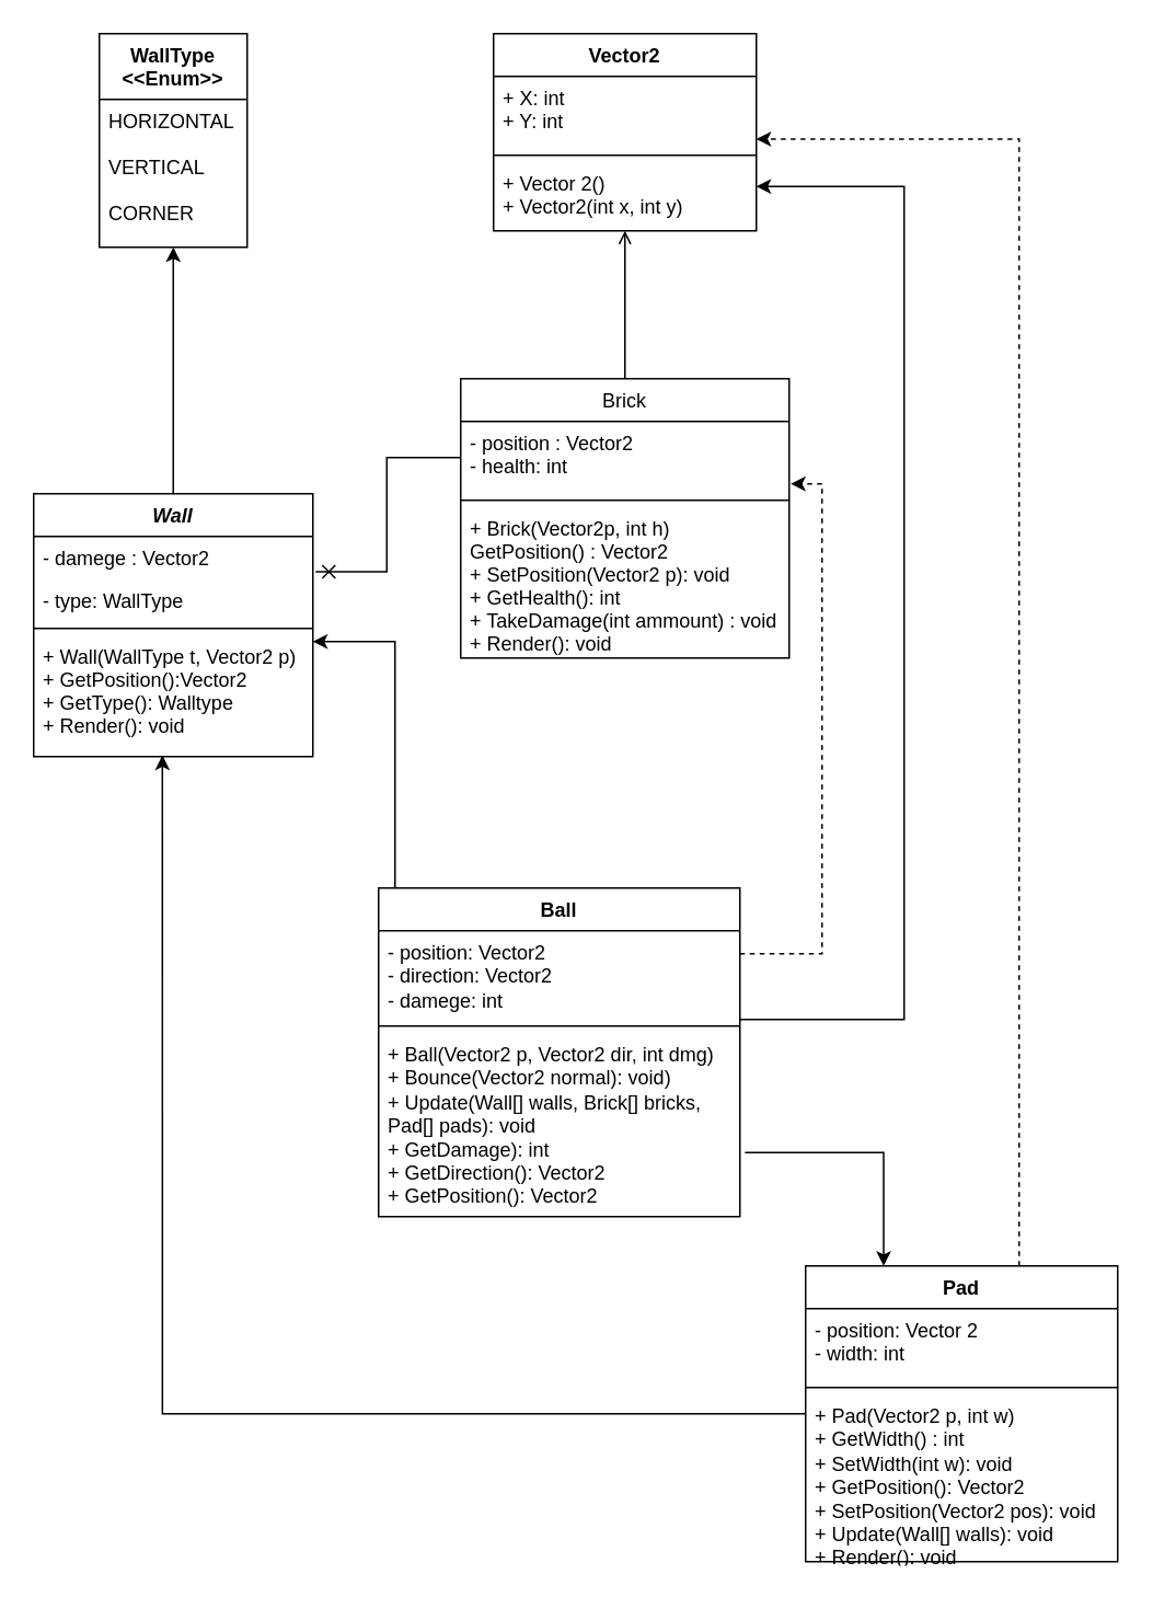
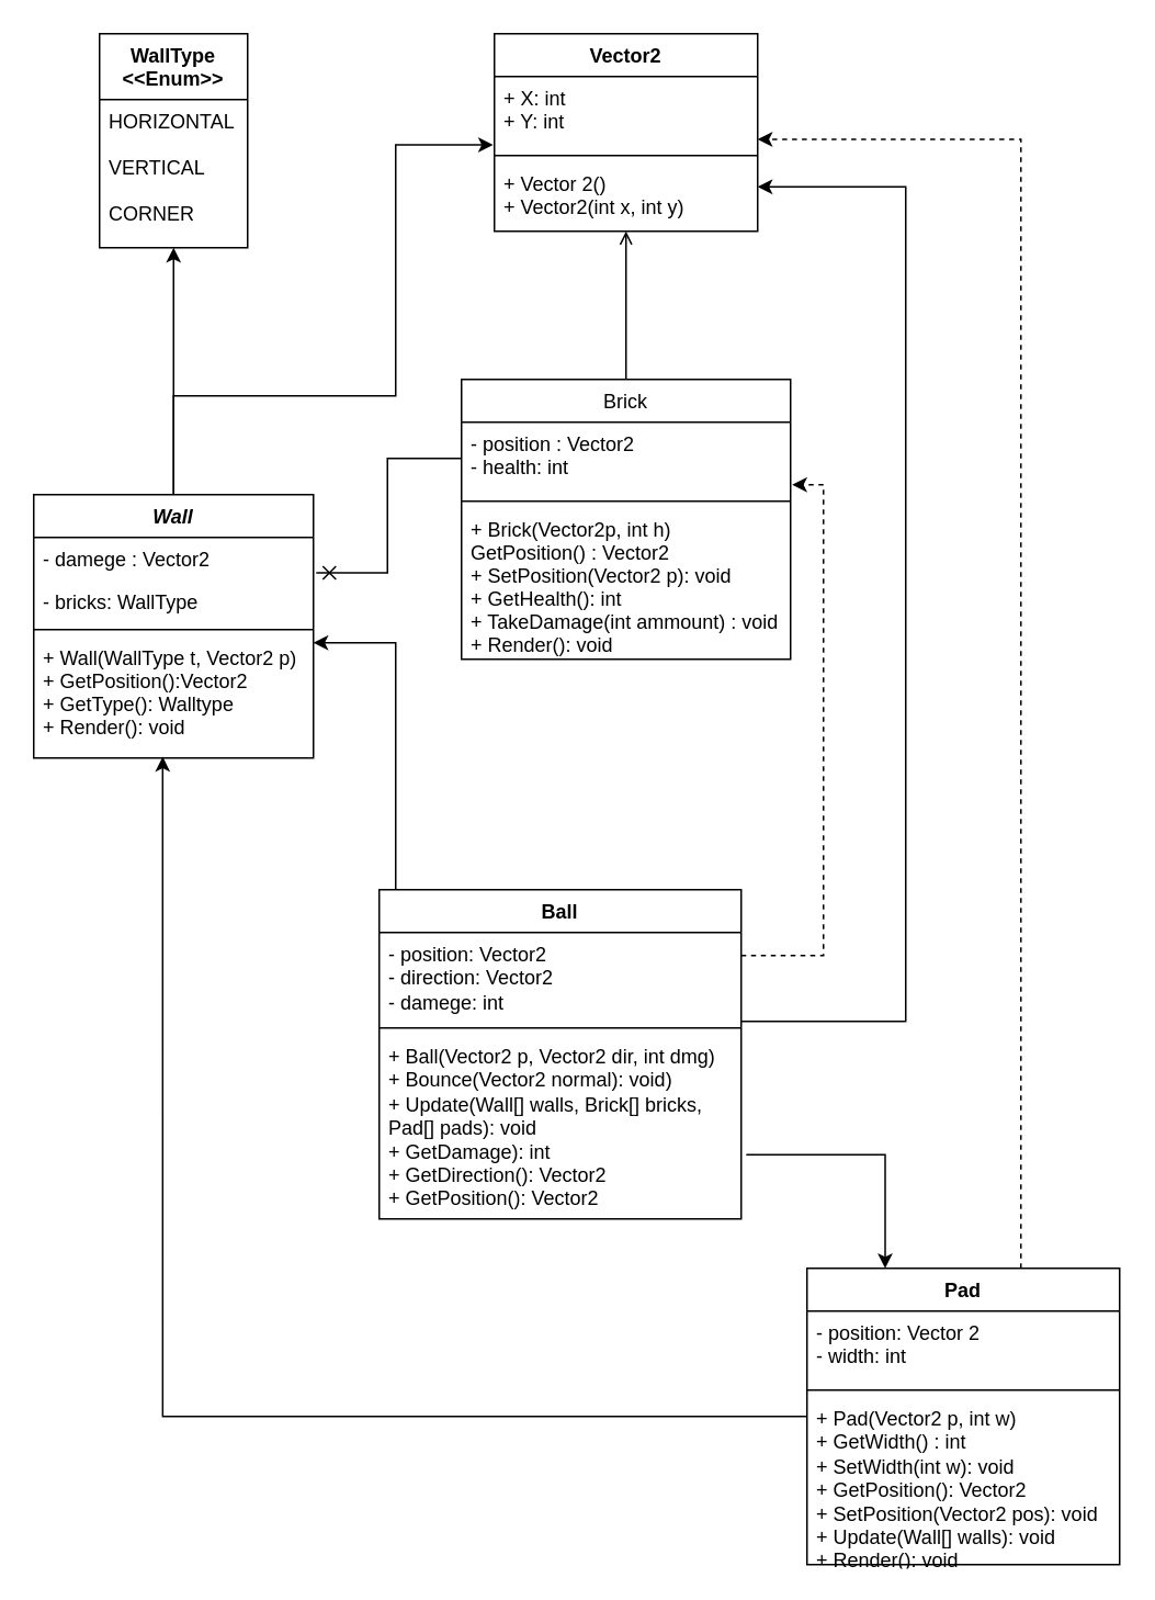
  <mxCell id="0" />
  <mxCell id="1" parent="0" />
  <mxCell id="2" style="edgeStyle=orthogonalEdgeStyle;rounded=0;orthogonalLoop=1;jettySize=auto;html=1;entryX=0.5;entryY=1;entryDx=0;entryDy=0;" edge="1" parent="1" source="4" target="13"><mxGeometry relative="1" as="geometry" /></mxCell>
+ <mxCell id="3" style="edgeStyle=orthogonalEdgeStyle;rounded=0;orthogonalLoop=1;jettySize=auto;html=1;entryX=-0.005;entryY=0.943;entryDx=0;entryDy=0;exitX=0.5;exitY=0;exitDx=0;exitDy=0;entryPerimeter=0;" edge="1" parent="1" source="4" target="10"><mxGeometry relative="1" as="geometry"><Array as="points"><mxPoint x="105" y="240" /><mxPoint x="240" y="240" /><mxPoint x="240" y="88" /></Array></mxGeometry></mxCell>
  <mxCell id="4" value="Wall" style="swimlane;fontStyle=3;align=center;verticalAlign=top;childLayout=stackLayout;horizontal=1;startSize=26;horizontalStack=0;resizeParent=1;resizeLast=0;collapsible=1;marginBottom=0;rounded=0;shadow=0;strokeWidth=1;" parent="1" vertex="1"><mxGeometry x="20" y="300" width="170" height="160" as="geometry"><mxRectangle x="230" y="140" width="160" height="26" as="alternateBounds" /></mxGeometry></mxCell>
  <mxCell id="5" value="- damege : Vector2" style="text;align=left;verticalAlign=top;spacingLeft=4;spacingRight=4;overflow=hidden;rotatable=0;points=[[0,0.5],[1,0.5]];portConstraint=eastwest;" parent="4" vertex="1"><mxGeometry y="26" width="170" height="26" as="geometry" /></mxCell>
- <mxCell id="6" value="- type: WallType" style="text;align=left;verticalAlign=top;spacingLeft=4;spacingRight=4;overflow=hidden;rotatable=0;points=[[0,0.5],[1,0.5]];portConstraint=eastwest;rounded=0;shadow=0;html=0;" parent="4" vertex="1"><mxGeometry y="52" width="170" height="26" as="geometry" /></mxCell>
+ <mxCell id="6" value="- bricks: WallType" style="text;align=left;verticalAlign=top;spacingLeft=4;spacingRight=4;overflow=hidden;rotatable=0;points=[[0,0.5],[1,0.5]];portConstraint=eastwest;rounded=0;shadow=0;html=0;" parent="4" vertex="1"><mxGeometry y="52" width="170" height="26" as="geometry" /></mxCell>
  <mxCell id="7" value="" style="line;html=1;strokeWidth=1;align=left;verticalAlign=middle;spacingTop=-1;spacingLeft=3;spacingRight=3;rotatable=0;labelPosition=right;points=[];portConstraint=eastwest;" parent="4" vertex="1"><mxGeometry y="78" width="170" height="8" as="geometry" /></mxCell>
  <mxCell id="8" value="+ Wall(WallType t, Vector2 p)&#10;+ GetPosition():Vector2&#10;+ GetType(): Walltype&#10;+ Render(): void" style="text;align=left;verticalAlign=top;spacingLeft=4;spacingRight=4;overflow=hidden;rotatable=0;points=[[0,0.5],[1,0.5]];portConstraint=eastwest;" parent="4" vertex="1"><mxGeometry y="86" width="170" height="74" as="geometry" /></mxCell>
  <mxCell id="9" value="Vector2" style="swimlane;fontStyle=1;align=center;verticalAlign=top;childLayout=stackLayout;horizontal=1;startSize=26;horizontalStack=0;resizeParent=1;resizeLast=0;collapsible=1;marginBottom=0;rounded=0;shadow=0;strokeWidth=1;" parent="1" vertex="1"><mxGeometry x="300" y="20" width="160" height="120" as="geometry"><mxRectangle x="130" y="380" width="160" height="26" as="alternateBounds" /></mxGeometry></mxCell>
  <mxCell id="10" value="+ X: int&#10;+ Y: int" style="text;align=left;verticalAlign=top;spacingLeft=4;spacingRight=4;overflow=hidden;rotatable=0;points=[[0,0.5],[1,0.5]];portConstraint=eastwest;" parent="9" vertex="1"><mxGeometry y="26" width="160" height="44" as="geometry" /></mxCell>
  <mxCell id="11" value="" style="line;html=1;strokeWidth=1;align=left;verticalAlign=middle;spacingTop=-1;spacingLeft=3;spacingRight=3;rotatable=0;labelPosition=right;points=[];portConstraint=eastwest;" parent="9" vertex="1"><mxGeometry y="70" width="160" height="8" as="geometry" /></mxCell>
  <mxCell id="12" value="+ Vector 2()&#10;+ Vector2(int x, int y)" style="text;align=left;verticalAlign=top;spacingLeft=4;spacingRight=4;overflow=hidden;rotatable=0;points=[[0,0.5],[1,0.5]];portConstraint=eastwest;" vertex="1" parent="9"><mxGeometry y="78" width="160" height="42" as="geometry" /></mxCell>
  <mxCell id="13" value="WallType&#10;&lt;&lt;Enum&gt;&gt;" style="swimlane;fontStyle=1;align=center;verticalAlign=top;childLayout=stackLayout;horizontal=1;startSize=40;horizontalStack=0;resizeParent=1;resizeLast=0;collapsible=1;marginBottom=0;rounded=0;shadow=0;strokeWidth=1;" parent="1" vertex="1"><mxGeometry x="60" y="20" width="90" height="130" as="geometry"><mxRectangle x="340" y="380" width="170" height="26" as="alternateBounds" /></mxGeometry></mxCell>
  <mxCell id="14" value="HORIZONTAL&#10;&#10;VERTICAL&#10;&#10;CORNER" style="text;align=left;verticalAlign=top;spacingLeft=4;spacingRight=4;overflow=hidden;rotatable=0;points=[[0,0.5],[1,0.5]];portConstraint=eastwest;" parent="13" vertex="1"><mxGeometry y="40" width="90" height="90" as="geometry" /></mxCell>
  <mxCell id="15" style="edgeStyle=orthogonalEdgeStyle;rounded=0;orthogonalLoop=1;jettySize=auto;html=1;entryX=0.5;entryY=1;entryDx=0;entryDy=0;entryPerimeter=0;exitX=0.5;exitY=0;exitDx=0;exitDy=0;endArrow=open;" edge="1" parent="1" source="16" target="12"><mxGeometry relative="1" as="geometry"><mxPoint x="380" y="300" as="sourcePoint" /></mxGeometry></mxCell>
  <mxCell id="16" value="Brick" style="swimlane;fontStyle=0;align=center;verticalAlign=top;childLayout=stackLayout;horizontal=1;startSize=26;horizontalStack=0;resizeParent=1;resizeLast=0;collapsible=1;marginBottom=0;rounded=0;shadow=0;strokeWidth=1;" parent="1" vertex="1"><mxGeometry x="280" y="230" width="200" height="170" as="geometry"><mxRectangle x="550" y="140" width="160" height="26" as="alternateBounds" /></mxGeometry></mxCell>
  <mxCell id="17" value="- position : Vector2&#10;- health: int" style="text;align=left;verticalAlign=top;spacingLeft=4;spacingRight=4;overflow=hidden;rotatable=0;points=[[0,0.5],[1,0.5]];portConstraint=eastwest;" parent="16" vertex="1"><mxGeometry y="26" width="200" height="44" as="geometry" /></mxCell>
  <mxCell id="18" value="" style="line;html=1;strokeWidth=1;align=left;verticalAlign=middle;spacingTop=-1;spacingLeft=3;spacingRight=3;rotatable=0;labelPosition=right;points=[];portConstraint=eastwest;" parent="16" vertex="1"><mxGeometry y="70" width="200" height="8" as="geometry" /></mxCell>
  <mxCell id="19" value="+ Brick(Vector2p, int h)&#10;GetPosition() : Vector2&#10;+ SetPosition(Vector2 p): void&#10;+ GetHealth(): int&#10;+ TakeDamage(int ammount) : void&#10;+ Render(): void" style="text;align=left;verticalAlign=top;spacingLeft=4;spacingRight=4;overflow=hidden;rotatable=0;points=[[0,0.5],[1,0.5]];portConstraint=eastwest;" parent="16" vertex="1"><mxGeometry y="78" width="200" height="92" as="geometry" /></mxCell>
  <mxCell id="20" style="edgeStyle=orthogonalEdgeStyle;rounded=0;orthogonalLoop=1;jettySize=auto;html=1;entryX=1;entryY=0.867;entryDx=0;entryDy=0;entryPerimeter=0;dashed=1;" edge="1" parent="1" source="22" target="10"><mxGeometry relative="1" as="geometry"><mxPoint x="470" y="90" as="targetPoint" /><Array as="points"><mxPoint x="620" y="84" /></Array></mxGeometry></mxCell>
  <mxCell id="21" style="edgeStyle=orthogonalEdgeStyle;rounded=0;orthogonalLoop=1;jettySize=auto;html=1;entryX=0.461;entryY=0.989;entryDx=0;entryDy=0;entryPerimeter=0;" edge="1" parent="1" source="22" target="8"><mxGeometry relative="1" as="geometry"><mxPoint x="100" y="470" as="targetPoint" /><Array as="points"><mxPoint x="98" y="860" /></Array></mxGeometry></mxCell>
  <mxCell id="22" value="Pad" style="swimlane;fontStyle=1;align=center;verticalAlign=top;childLayout=stackLayout;horizontal=1;startSize=26;horizontalStack=0;resizeParent=1;resizeParentMax=0;resizeLast=0;collapsible=1;marginBottom=0;whiteSpace=wrap;html=1;" vertex="1" parent="1"><mxGeometry x="490" y="770" width="190" height="180" as="geometry" /></mxCell>
  <mxCell id="23" value="- position: Vector 2&lt;br&gt;- width: int" style="text;strokeColor=none;fillColor=none;align=left;verticalAlign=top;spacingLeft=4;spacingRight=4;overflow=hidden;rotatable=0;points=[[0,0.5],[1,0.5]];portConstraint=eastwest;whiteSpace=wrap;html=1;" vertex="1" parent="22"><mxGeometry y="26" width="190" height="44" as="geometry" /></mxCell>
  <mxCell id="24" value="" style="line;strokeWidth=1;fillColor=none;align=left;verticalAlign=middle;spacingTop=-1;spacingLeft=3;spacingRight=3;rotatable=0;labelPosition=right;points=[];portConstraint=eastwest;strokeColor=inherit;" vertex="1" parent="22"><mxGeometry y="70" width="190" height="8" as="geometry" /></mxCell>
  <mxCell id="25" value="+ Pad(Vector2 p, int w)&lt;br&gt;+ GetWidth() : int&lt;br&gt;+ SetWidth(int w): void&lt;br&gt;+ GetPosition(): Vector2&lt;br&gt;+ SetPosition(Vector2 pos): void&lt;br&gt;+ Update(Wall[] walls): void&lt;br&gt;+ Render(): void" style="text;strokeColor=none;fillColor=none;align=left;verticalAlign=top;spacingLeft=4;spacingRight=4;overflow=hidden;rotatable=0;points=[[0,0.5],[1,0.5]];portConstraint=eastwest;whiteSpace=wrap;html=1;" vertex="1" parent="22"><mxGeometry y="78" width="190" height="102" as="geometry" /></mxCell>
  <mxCell id="26" style="edgeStyle=orthogonalEdgeStyle;rounded=0;orthogonalLoop=1;jettySize=auto;html=1;entryX=1.01;entryY=0.827;entryDx=0;entryDy=0;entryPerimeter=0;endArrow=cross;endFill=0;" edge="1" parent="1" source="17" target="5"><mxGeometry relative="1" as="geometry"><Array as="points"><mxPoint x="235" y="278" /><mxPoint x="235" y="347" /></Array></mxGeometry></mxCell>
  <mxCell id="27" style="edgeStyle=orthogonalEdgeStyle;rounded=0;orthogonalLoop=1;jettySize=auto;html=1;" edge="1" parent="1" source="29"><mxGeometry relative="1" as="geometry"><mxPoint x="190" y="390" as="targetPoint" /><Array as="points"><mxPoint x="240" y="390" /><mxPoint x="190" y="390" /></Array></mxGeometry></mxCell>
  <mxCell id="28" style="edgeStyle=orthogonalEdgeStyle;rounded=0;orthogonalLoop=1;jettySize=auto;html=1;entryX=1.005;entryY=0.864;entryDx=0;entryDy=0;entryPerimeter=0;dashed=1;" edge="1" parent="1" source="29" target="17"><mxGeometry relative="1" as="geometry"><Array as="points"><mxPoint x="500" y="580" /><mxPoint x="500" y="294" /></Array></mxGeometry></mxCell>
  <mxCell id="29" value="Ball" style="swimlane;fontStyle=1;align=center;verticalAlign=top;childLayout=stackLayout;horizontal=1;startSize=26;horizontalStack=0;resizeParent=1;resizeParentMax=0;resizeLast=0;collapsible=1;marginBottom=0;whiteSpace=wrap;html=1;" vertex="1" parent="1"><mxGeometry x="230" y="540" width="220" height="200" as="geometry" /></mxCell>
  <mxCell id="30" value="- position: Vector2&lt;br&gt;- direction: Vector2&lt;br&gt;- damege: int" style="text;strokeColor=none;fillColor=none;align=left;verticalAlign=top;spacingLeft=4;spacingRight=4;overflow=hidden;rotatable=0;points=[[0,0.5],[1,0.5]];portConstraint=eastwest;whiteSpace=wrap;html=1;" vertex="1" parent="29"><mxGeometry y="26" width="220" height="54" as="geometry" /></mxCell>
  <mxCell id="31" value="" style="line;strokeWidth=1;fillColor=none;align=left;verticalAlign=middle;spacingTop=-1;spacingLeft=3;spacingRight=3;rotatable=0;labelPosition=right;points=[];portConstraint=eastwest;strokeColor=inherit;" vertex="1" parent="29"><mxGeometry y="80" width="220" height="8" as="geometry" /></mxCell>
  <mxCell id="32" value="+ Ball(Vector2 p, Vector2 dir, int dmg)&lt;br&gt;+ Bounce(Vector2 normal): void)&amp;nbsp;&lt;br&gt;+ Update(Wall[] walls, Brick[] bricks, Pad[] pads): void&lt;br&gt;+ GetDamage): int&lt;br&gt;+ GetDirection(): Vector2&lt;br&gt;+ GetPosition(): Vector2" style="text;strokeColor=none;fillColor=none;align=left;verticalAlign=top;spacingLeft=4;spacingRight=4;overflow=hidden;rotatable=0;points=[[0,0.5],[1,0.5]];portConstraint=eastwest;whiteSpace=wrap;html=1;" vertex="1" parent="29"><mxGeometry y="88" width="220" height="112" as="geometry" /></mxCell>
  <mxCell id="33" style="edgeStyle=orthogonalEdgeStyle;rounded=0;orthogonalLoop=1;jettySize=auto;html=1;entryX=0.25;entryY=0;entryDx=0;entryDy=0;exitX=1.014;exitY=0.652;exitDx=0;exitDy=0;exitPerimeter=0;" edge="1" parent="1" source="32" target="22"><mxGeometry relative="1" as="geometry" /></mxCell>
  <mxCell id="34" style="edgeStyle=orthogonalEdgeStyle;rounded=0;orthogonalLoop=1;jettySize=auto;html=1;entryX=1;entryY=0.357;entryDx=0;entryDy=0;entryPerimeter=0;" edge="1" parent="1" source="30" target="12"><mxGeometry relative="1" as="geometry"><Array as="points"><mxPoint x="550" y="620" /><mxPoint x="550" y="113" /></Array></mxGeometry></mxCell>
